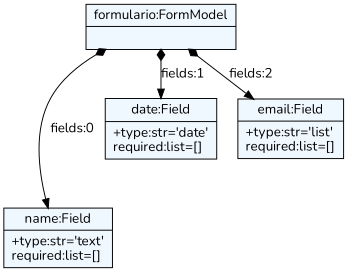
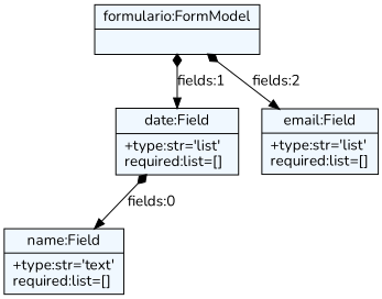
  digraph {
    fontname=Nunito
    fontsize=8
    nodesep=0.3
    node [fillcolor=aliceblue fontname=Nunito shape=record style=filled]
    edge [arrowtail=diamond dir=both fontname=Nunito]
    n1 [label="{formulario:FormModel|}"]
    n2 [label="{name:Field|+type:str='text'\lrequired:list=[]\l}"]
-   n3 [label="{date:Field|+type:str='date'\lrequired:list=[]\l}"]
+   n3 [label="{date:Field|+type:str='list'\lrequired:list=[]\l}"]
    n4 [label="{email:Field|+type:str='list'\lrequired:list=[]\l}"]
-   n1 -> n2 [label="fields:0"]
+   n3 -> n2 [label="fields:0"]
    n1 -> n3 [label="fields:1"]
    n1 -> n4 [label="fields:2"]
  }
